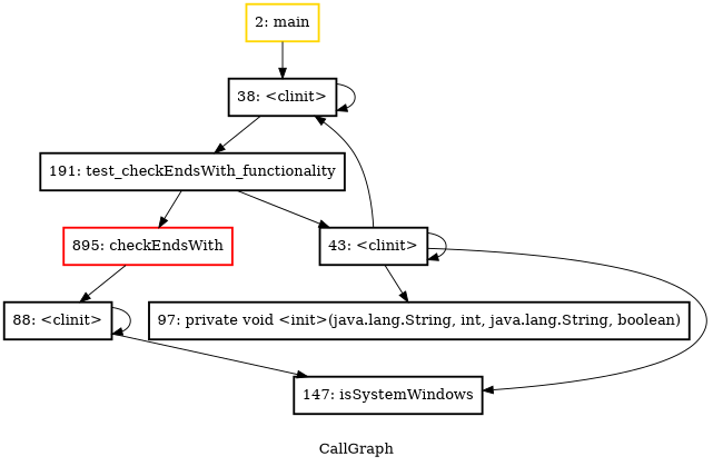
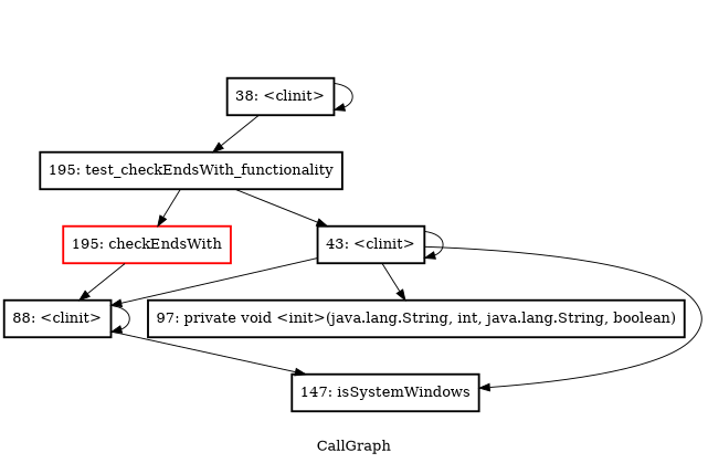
  digraph {
    label=CallGraph
    node [shape=box style=bold]
-   "2: main" [color=gold]
    "38: <clinit>"
-   "195: test_checkEndsWith_functionality" [label="191: test_checkEndsWith_functionality"]
-   "195: checkEndsWith" [color=red label="895: checkEndsWith"]
+   "195: test_checkEndsWith_functionality"
+   "195: checkEndsWith" [color=red]
    "43: <clinit>"
    "88: <clinit>"
    "97: private void <init>(java.lang.String, int, java.lang.String, boolean)"
    "147: isSystemWindows"
-   "2: main" -> "38: <clinit>"
    "38: <clinit>" -> "38: <clinit>"
    "38: <clinit>" -> "195: test_checkEndsWith_functionality"
    "195: test_checkEndsWith_functionality" -> "195: checkEndsWith"
    "195: test_checkEndsWith_functionality" -> "43: <clinit>"
    "195: checkEndsWith" -> "88: <clinit>"
    "43: <clinit>" -> "43: <clinit>"
-   "43: <clinit>" -> "38: <clinit>"
+   "43: <clinit>" -> "88: <clinit>"
    "43: <clinit>" -> "97: private void <init>(java.lang.String, int, java.lang.String, boolean)"
    "43: <clinit>" -> "147: isSystemWindows"
    "88: <clinit>" -> "88: <clinit>"
    "88: <clinit>" -> "147: isSystemWindows"
  }
